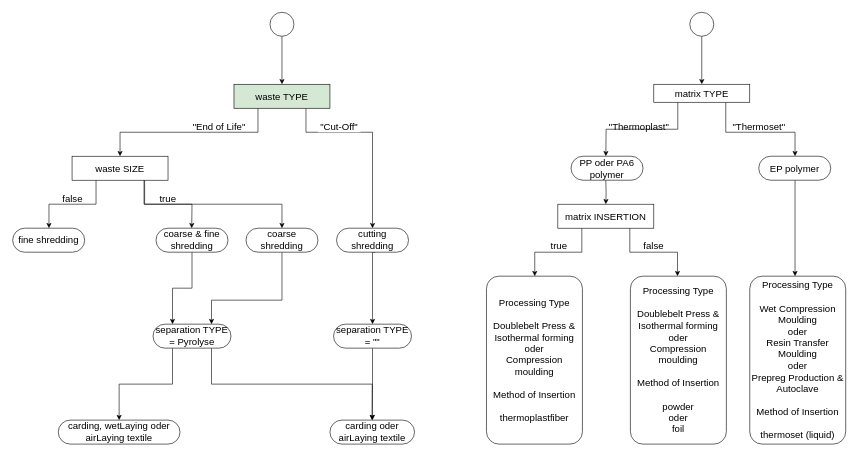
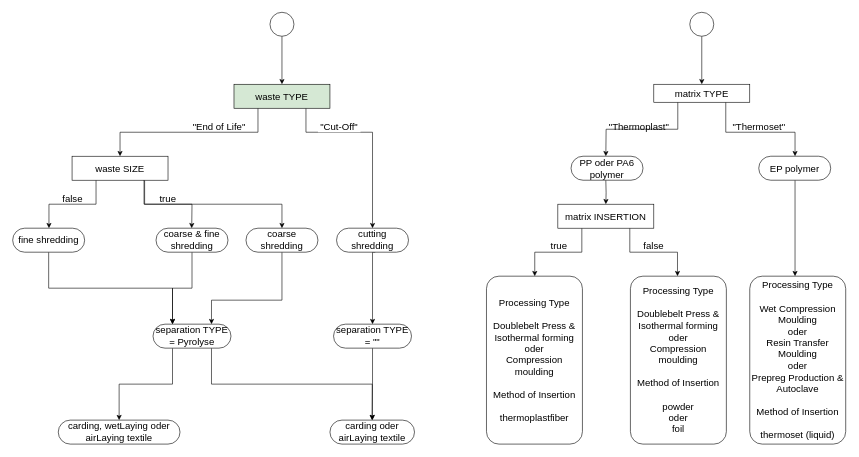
  <mxCell id="0" />
  <mxCell id="1" parent="0" />
  <mxCell id="2" style="edgeStyle=orthogonalEdgeStyle;rounded=0;orthogonalLoop=1;jettySize=auto;html=1;entryX=0.5;entryY=0;entryDx=0;entryDy=0;fillColor=#d5e8d4;strokeWidth=1;" parent="1" source="3" target="6" edge="1"><mxGeometry relative="1" as="geometry"><mxPoint x="409" y="120" as="targetPoint" /></mxGeometry></mxCell>
  <mxCell id="3" value="" style="shape=mxgraph.bpmn.shape;html=1;verticalLabelPosition=bottom;labelBackgroundColor=#ffffff;verticalAlign=top;align=center;perimeter=ellipsePerimeter;outlineConnect=0;outline=standard;symbol=general;fillColor=#FFFFFF;" parent="1" vertex="1"><mxGeometry x="449" y="20" width="40" height="40" as="geometry" /></mxCell>
  <mxCell id="4" style="edgeStyle=orthogonalEdgeStyle;rounded=0;orthogonalLoop=1;jettySize=auto;html=1;entryX=0.5;entryY=0;entryDx=0;entryDy=0;exitX=0.25;exitY=1;exitDx=0;exitDy=0;" parent="1" source="6" target="10" edge="1"><mxGeometry relative="1" as="geometry" /></mxCell>
  <mxCell id="5" style="edgeStyle=orthogonalEdgeStyle;rounded=0;orthogonalLoop=1;jettySize=auto;html=1;exitX=0.75;exitY=1;exitDx=0;exitDy=0;entryX=0.5;entryY=0;entryDx=0;entryDy=0;strokeWidth=1;fillColor=#d5e8d4;" parent="1" source="6" target="20" edge="1"><mxGeometry relative="1" as="geometry"><mxPoint x="624.5" y="380" as="targetPoint" /><Array as="points"><mxPoint x="509" y="220" /><mxPoint x="620" y="220" /></Array></mxGeometry></mxCell>
  <mxCell id="6" value="&lt;font style=&quot;font-size: 16px&quot;&gt;waste TYPE&lt;/font&gt;" style="rounded=0;whiteSpace=wrap;html=1;fontSize=15;fillColor=#d5e8d4;" parent="1" vertex="1"><mxGeometry x="389" y="140" width="160" height="40" as="geometry" /></mxCell>
  <mxCell id="7" style="edgeStyle=orthogonalEdgeStyle;rounded=0;orthogonalLoop=1;jettySize=auto;html=1;exitX=0.25;exitY=1;exitDx=0;exitDy=0;entryX=0.5;entryY=0;entryDx=0;entryDy=0;" parent="1" source="10" edge="1"><mxGeometry relative="1" as="geometry"><mxPoint x="80.5" y="380" as="targetPoint" /><Array as="points"><mxPoint x="159" y="340" /><mxPoint x="81" y="340" /></Array></mxGeometry></mxCell>
  <mxCell id="8" style="edgeStyle=orthogonalEdgeStyle;rounded=0;orthogonalLoop=1;jettySize=auto;html=1;entryX=0.5;entryY=0;entryDx=0;entryDy=0;exitX=0.75;exitY=1;exitDx=0;exitDy=0;" parent="1" source="10" edge="1"><mxGeometry relative="1" as="geometry"><mxPoint x="318.5" y="380" as="targetPoint" /></mxGeometry></mxCell>
  <mxCell id="9" style="edgeStyle=orthogonalEdgeStyle;rounded=0;orthogonalLoop=1;jettySize=auto;html=1;entryX=0.5;entryY=0;entryDx=0;entryDy=0;exitX=0.75;exitY=1;exitDx=0;exitDy=0;" parent="1" source="10" target="24" edge="1"><mxGeometry relative="1" as="geometry"><Array as="points"><mxPoint x="239" y="301" /><mxPoint x="240" y="301" /><mxPoint x="240" y="340" /><mxPoint x="469" y="340" /></Array></mxGeometry></mxCell>
  <mxCell id="10" value="&lt;font style=&quot;font-size: 16px&quot;&gt;waste SIZE&lt;/font&gt;" style="rounded=0;whiteSpace=wrap;html=1;fontSize=15;" parent="1" vertex="1"><mxGeometry x="119" y="260" width="160" height="40" as="geometry" /></mxCell>
  <mxCell id="11" value="&lt;font style=&quot;font-size: 16px&quot;&gt;&quot;End of Life&quot;&lt;/font&gt;" style="text;html=1;strokeColor=none;fillColor=none;align=center;verticalAlign=middle;whiteSpace=wrap;rounded=0;" parent="1" vertex="1"><mxGeometry x="310" y="200" width="109" height="20" as="geometry" /></mxCell>
  <mxCell id="12" value="&lt;font style=&quot;font-size: 16px&quot;&gt;&quot;Cut-Off&quot;&lt;/font&gt;" style="text;html=1;align=center;verticalAlign=middle;whiteSpace=wrap;rounded=0;fillColor=#FFFFFF;" parent="1" vertex="1"><mxGeometry x="529" y="200" width="71" height="20" as="geometry" /></mxCell>
  <mxCell id="13" value="&lt;font style=&quot;font-size: 16px&quot;&gt;false&lt;/font&gt;" style="text;html=1;strokeColor=none;fillColor=none;align=center;verticalAlign=middle;whiteSpace=wrap;rounded=0;" parent="1" vertex="1"><mxGeometry x="100" y="320" width="40" height="20" as="geometry" /></mxCell>
  <mxCell id="14" value="&lt;font style=&quot;font-size: 16px&quot;&gt;true&lt;/font&gt;" style="text;html=1;strokeColor=none;fillColor=none;align=center;verticalAlign=middle;whiteSpace=wrap;rounded=0;" parent="1" vertex="1"><mxGeometry x="259" y="320" width="40" height="20" as="geometry" /></mxCell>
  <mxCell id="15" style="edgeStyle=orthogonalEdgeStyle;rounded=0;orthogonalLoop=1;jettySize=auto;html=1;entryX=0.5;entryY=0;entryDx=0;entryDy=0;fillColor=#d5e8d4;strokeWidth=1;" parent="1" target="45" edge="1"><mxGeometry relative="1" as="geometry"><mxPoint x="624.529" y="420" as="sourcePoint" /><mxPoint x="750" y="650" as="targetPoint" /><Array as="points"><mxPoint x="620" y="420" /><mxPoint x="620" y="540" /></Array></mxGeometry></mxCell>
  <mxCell id="16" style="edgeStyle=orthogonalEdgeStyle;rounded=0;orthogonalLoop=1;jettySize=auto;html=1;entryX=0.25;entryY=0;entryDx=0;entryDy=0;" edge="1" parent="1" source="17" target="48"><mxGeometry relative="1" as="geometry" /></mxCell>
  <mxCell id="17" value="&lt;font style=&quot;font-size: 16px&quot;&gt;coarse &amp;amp; fine shredding&lt;/font&gt;" style="rounded=1;whiteSpace=wrap;html=1;arcSize=50;" parent="1" vertex="1"><mxGeometry x="259" y="380" width="120" height="40" as="geometry" /></mxCell>
+ <mxCell id="18" style="edgeStyle=orthogonalEdgeStyle;rounded=0;orthogonalLoop=1;jettySize=auto;html=1;entryX=0.25;entryY=0;entryDx=0;entryDy=0;" edge="1" parent="1" source="19" target="48"><mxGeometry relative="1" as="geometry"><Array as="points"><mxPoint x="80" y="480" /><mxPoint x="287" y="480" /></Array></mxGeometry></mxCell>
  <mxCell id="19" value="&lt;font style=&quot;font-size: 16px&quot;&gt;fine shredding&lt;/font&gt;" style="rounded=1;whiteSpace=wrap;html=1;arcSize=50;" parent="1" vertex="1"><mxGeometry x="20" y="380" width="120" height="40" as="geometry" /></mxCell>
  <mxCell id="20" value="&lt;font style=&quot;font-size: 16px&quot;&gt;cutting shredding&lt;/font&gt;" style="rounded=1;whiteSpace=wrap;html=1;arcSize=50;strokeWidth=1;fillColor=#FFFFFF;" parent="1" vertex="1"><mxGeometry x="560" y="380" width="120" height="40" as="geometry" /></mxCell>
  <mxCell id="21" value="&lt;font style=&quot;font-size: 16px&quot;&gt;carding, wetLaying oder airLaying textile&lt;/font&gt;" style="rounded=1;whiteSpace=wrap;html=1;arcSize=50;" parent="1" vertex="1"><mxGeometry x="96" y="700" width="203" height="40" as="geometry" /></mxCell>
  <mxCell id="22" value="&lt;font style=&quot;font-size: 16px&quot;&gt;carding oder airLaying textile&lt;/font&gt;" style="rounded=1;whiteSpace=wrap;html=1;arcSize=50;fillColor=#FFFFFF;" parent="1" vertex="1"><mxGeometry x="549" y="700" width="141" height="40" as="geometry" /></mxCell>
  <mxCell id="23" style="edgeStyle=orthogonalEdgeStyle;rounded=0;orthogonalLoop=1;jettySize=auto;html=1;entryX=0.75;entryY=0;entryDx=0;entryDy=0;" edge="1" parent="1" source="24" target="48"><mxGeometry relative="1" as="geometry"><Array as="points"><mxPoint x="469" y="500" /><mxPoint x="352" y="500" /></Array></mxGeometry></mxCell>
  <mxCell id="24" value="&lt;font style=&quot;font-size: 16px&quot;&gt;coarse shredding&lt;/font&gt;" style="rounded=1;whiteSpace=wrap;html=1;arcSize=50;" parent="1" vertex="1"><mxGeometry x="409" y="380" width="120" height="40" as="geometry" /></mxCell>
  <mxCell id="25" value="&lt;font style=&quot;font-size: 16px&quot;&gt;&quot;Thermoset&quot;&lt;/font&gt;" style="text;html=1;align=center;verticalAlign=middle;whiteSpace=wrap;rounded=0;fillColor=#FFFFFF;" parent="1" vertex="1"><mxGeometry x="1220" y="200" width="89" height="20" as="geometry" /></mxCell>
  <mxCell id="26" style="edgeStyle=orthogonalEdgeStyle;rounded=0;orthogonalLoop=1;jettySize=auto;html=1;entryX=0.5;entryY=0;entryDx=0;entryDy=0;fillColor=#d5e8d4;strokeWidth=1;" parent="1" source="27" target="30" edge="1"><mxGeometry relative="1" as="geometry"><mxPoint x="1109" y="120" as="targetPoint" /></mxGeometry></mxCell>
  <mxCell id="27" value="" style="shape=mxgraph.bpmn.shape;html=1;verticalLabelPosition=bottom;labelBackgroundColor=#ffffff;verticalAlign=top;align=center;perimeter=ellipsePerimeter;outlineConnect=0;outline=standard;symbol=general;fillColor=#FFFFFF;" parent="1" vertex="1"><mxGeometry x="1149" y="20" width="40" height="40" as="geometry" /></mxCell>
  <mxCell id="28" style="edgeStyle=orthogonalEdgeStyle;rounded=0;orthogonalLoop=1;jettySize=auto;html=1;exitX=0.75;exitY=1;exitDx=0;exitDy=0;entryX=0.5;entryY=0;entryDx=0;entryDy=0;strokeWidth=1;fillColor=#d5e8d4;" parent="1" source="30" edge="1"><mxGeometry relative="1" as="geometry"><mxPoint x="1324.5" y="260" as="targetPoint" /><Array as="points"><mxPoint x="1209" y="220" /><mxPoint x="1325" y="220" /></Array></mxGeometry></mxCell>
  <mxCell id="29" style="edgeStyle=orthogonalEdgeStyle;rounded=0;orthogonalLoop=1;jettySize=auto;html=1;entryX=0.5;entryY=0;entryDx=0;entryDy=0;exitX=0.25;exitY=1;exitDx=0;exitDy=0;" parent="1" source="30" edge="1"><mxGeometry relative="1" as="geometry"><mxPoint x="1009" y="260" as="targetPoint" /></mxGeometry></mxCell>
  <mxCell id="30" value="&lt;font style=&quot;font-size: 16px&quot;&gt;matrix TYPE&lt;/font&gt;" style="rounded=0;whiteSpace=wrap;html=1;fontSize=15;fillColor=#FFFFFF;" parent="1" vertex="1"><mxGeometry x="1089" y="140" width="160" height="30" as="geometry" /></mxCell>
  <mxCell id="31" style="edgeStyle=orthogonalEdgeStyle;rounded=0;orthogonalLoop=1;jettySize=auto;html=1;entryX=0.5;entryY=0;entryDx=0;entryDy=0;exitX=0.25;exitY=1;exitDx=0;exitDy=0;" parent="1" source="37" edge="1"><mxGeometry relative="1" as="geometry"><mxPoint x="890.5" y="460" as="targetPoint" /><Array as="points"><mxPoint x="969" y="420" /><mxPoint x="891" y="420" /></Array><mxPoint x="969" y="430" as="sourcePoint" /></mxGeometry></mxCell>
  <mxCell id="32" style="edgeStyle=orthogonalEdgeStyle;rounded=0;orthogonalLoop=1;jettySize=auto;html=1;entryX=0.5;entryY=0;entryDx=0;entryDy=0;" parent="1" target="37" edge="1"><mxGeometry relative="1" as="geometry"><mxPoint x="1009" y="300" as="sourcePoint" /></mxGeometry></mxCell>
  <mxCell id="33" value="&lt;font style=&quot;font-size: 16px&quot;&gt;true&lt;/font&gt;" style="text;html=1;strokeColor=none;fillColor=none;align=center;verticalAlign=middle;whiteSpace=wrap;rounded=0;" parent="1" vertex="1"><mxGeometry x="911" y="400" width="40" height="20" as="geometry" /></mxCell>
  <mxCell id="34" style="edgeStyle=orthogonalEdgeStyle;rounded=0;orthogonalLoop=1;jettySize=auto;html=1;entryX=0.5;entryY=0;entryDx=0;entryDy=0;strokeWidth=1;fillColor=#d5e8d4;" parent="1" edge="1"><mxGeometry relative="1" as="geometry"><mxPoint x="1324.5" y="300" as="sourcePoint" /><mxPoint x="1324.5" y="460" as="targetPoint" /></mxGeometry></mxCell>
  <mxCell id="35" value="&lt;font style=&quot;font-size: 16px&quot;&gt;&quot;Thermoplast&quot;&lt;/font&gt;" style="text;html=1;strokeColor=none;fillColor=none;align=center;verticalAlign=middle;whiteSpace=wrap;rounded=0;" parent="1" vertex="1"><mxGeometry x="1019.5" y="200" width="89" height="20" as="geometry" /></mxCell>
  <mxCell id="36" style="edgeStyle=orthogonalEdgeStyle;rounded=0;orthogonalLoop=1;jettySize=auto;html=1;entryX=0.5;entryY=0;entryDx=0;entryDy=0;exitX=0.75;exitY=1;exitDx=0;exitDy=0;" parent="1" source="37" edge="1"><mxGeometry relative="1" as="geometry"><mxPoint x="1128.5" y="460" as="targetPoint" /><Array as="points"><mxPoint x="1049" y="420" /><mxPoint x="1129" y="420" /></Array></mxGeometry></mxCell>
  <mxCell id="37" value="&lt;font style=&quot;font-size: 16px&quot;&gt;matrix INSERTION&lt;/font&gt;" style="rounded=0;whiteSpace=wrap;html=1;fontSize=15;" parent="1" vertex="1"><mxGeometry x="929" y="340" width="160" height="40" as="geometry" /></mxCell>
  <mxCell id="38" value="&lt;font style=&quot;font-size: 16px&quot;&gt;false&lt;/font&gt;" style="text;html=1;strokeColor=none;fillColor=none;align=center;verticalAlign=middle;whiteSpace=wrap;rounded=0;" parent="1" vertex="1"><mxGeometry x="1068.5" y="400" width="40" height="20" as="geometry" /></mxCell>
  <mxCell id="39" value="&lt;font style=&quot;font-size: 16px&quot;&gt;PP oder PA6 polymer&lt;/font&gt;" style="rounded=1;whiteSpace=wrap;html=1;arcSize=50;" parent="1" vertex="1"><mxGeometry x="951" y="260" width="120" height="40" as="geometry" /></mxCell>
  <mxCell id="40" value="&lt;font style=&quot;font-size: 16px&quot;&gt;EP polymer&lt;/font&gt;" style="rounded=1;whiteSpace=wrap;html=1;arcSize=50;fillColor=#FFFFFF;" parent="1" vertex="1"><mxGeometry x="1264" y="260" width="120" height="40" as="geometry" /></mxCell>
  <mxCell id="41" value="&lt;font style=&quot;font-size: 16px&quot;&gt;Processing Type&lt;br&gt;&lt;br&gt;Doublebelt Press &amp;amp;&lt;br&gt;Isothermal forming&lt;br&gt;oder&lt;br&gt;Compression moulding&lt;br&gt;&lt;br&gt;Method of Insertion&lt;br&gt;&lt;br&gt;thermoplastfiber&lt;/font&gt;&lt;span style=&quot;font-size: 15px&quot;&gt;&lt;br&gt;&lt;/span&gt;" style="rounded=1;whiteSpace=wrap;html=1;arcSize=13;" parent="1" vertex="1"><mxGeometry x="810" y="460" width="160" height="280" as="geometry" /></mxCell>
  <mxCell id="42" value="&lt;font style=&quot;font-size: 16px&quot;&gt;Processing Type&lt;br&gt;&lt;br&gt;Doublebelt Press &amp;amp;&lt;br&gt;Isothermal forming&lt;br&gt;oder&lt;br&gt;Compression moulding&lt;br&gt;&lt;br&gt;Method of Insertion&lt;br&gt;&lt;br&gt;powder&lt;br&gt;oder&lt;br&gt;foil&lt;/font&gt;" style="rounded=1;whiteSpace=wrap;html=1;arcSize=13;" parent="1" vertex="1"><mxGeometry x="1050" y="460" width="160" height="280" as="geometry" /></mxCell>
  <mxCell id="43" value="&lt;font style=&quot;font-size: 16px&quot;&gt;Processing Type&lt;br&gt;&lt;br&gt;Wet Compression Moulding&lt;br&gt;oder&lt;br&gt;Resin Transfer Moulding&lt;br&gt;oder&lt;br&gt;Prepreg Production &amp;amp; Autoclave&lt;br&gt;&lt;br&gt;Method of Insertion&lt;br&gt;&lt;br&gt;thermoset (liquid)&lt;/font&gt;&lt;span style=&quot;font-size: 15px&quot;&gt;&lt;br&gt;&lt;/span&gt;" style="rounded=1;whiteSpace=wrap;html=1;arcSize=13;fillColor=#FFFFFF;" parent="1" vertex="1"><mxGeometry x="1249" y="460" width="160" height="280" as="geometry" /></mxCell>
  <mxCell id="44" style="edgeStyle=orthogonalEdgeStyle;rounded=0;orthogonalLoop=1;jettySize=auto;html=1;entryX=0.5;entryY=0;entryDx=0;entryDy=0;" edge="1" parent="1" source="45" target="22"><mxGeometry relative="1" as="geometry" /></mxCell>
  <mxCell id="45" value="&lt;font style=&quot;font-size: 16px&quot;&gt;separation TYPE&lt;br&gt;= &quot;&quot;&lt;br&gt;&lt;/font&gt;" style="rounded=1;whiteSpace=wrap;html=1;arcSize=50;" vertex="1" parent="1"><mxGeometry x="555" y="540" width="130" height="40" as="geometry" /></mxCell>
  <mxCell id="46" style="edgeStyle=orthogonalEdgeStyle;rounded=0;orthogonalLoop=1;jettySize=auto;html=1;entryX=0.5;entryY=0;entryDx=0;entryDy=0;exitX=0.75;exitY=1;exitDx=0;exitDy=0;" edge="1" parent="1" source="48" target="22"><mxGeometry relative="1" as="geometry"><Array as="points"><mxPoint x="352" y="640" /><mxPoint x="620" y="640" /></Array></mxGeometry></mxCell>
  <mxCell id="47" style="edgeStyle=orthogonalEdgeStyle;rounded=0;orthogonalLoop=1;jettySize=auto;html=1;entryX=0.5;entryY=0;entryDx=0;entryDy=0;exitX=0.25;exitY=1;exitDx=0;exitDy=0;" edge="1" parent="1" source="48" target="21"><mxGeometry relative="1" as="geometry" /></mxCell>
  <mxCell id="48" value="&lt;font style=&quot;font-size: 16px&quot;&gt;separation TYPE&lt;br&gt;= Pyrolyse&lt;br&gt;&lt;/font&gt;" style="rounded=1;whiteSpace=wrap;html=1;arcSize=50;" vertex="1" parent="1"><mxGeometry x="254" y="540" width="130" height="40" as="geometry" /></mxCell>
